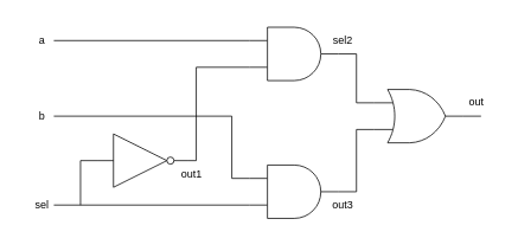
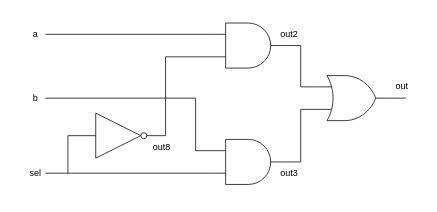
  <mxCell id="0" />
  <mxCell id="1" parent="0" />
  <mxCell id="2" value="" style="rounded=0;whiteSpace=wrap;html=1;fillColor=none;strokeColor=none;" parent="1" vertex="1"><mxGeometry x="20" y="20" width="540" height="240" as="geometry" /></mxCell>
  <mxCell id="3" value="a" style="text;html=1;align=center;verticalAlign=middle;whiteSpace=wrap;rounded=0;" parent="1" vertex="1"><mxGeometry x="42" y="30" width="10" height="30" as="geometry" /></mxCell>
  <mxCell id="4" value="b" style="text;html=1;align=center;verticalAlign=middle;whiteSpace=wrap;rounded=0;" parent="1" vertex="1"><mxGeometry x="42" y="115" width="10" height="30" as="geometry" /></mxCell>
  <mxCell id="5" value="sel" style="text;html=1;align=center;verticalAlign=middle;whiteSpace=wrap;rounded=0;" vertex="1" parent="1"><mxGeometry x="42" y="215" width="10" height="30" as="geometry" /></mxCell>
  <mxCell id="6" value="" style="verticalLabelPosition=bottom;shadow=0;dashed=0;align=center;html=1;verticalAlign=top;shape=mxgraph.electrical.logic_gates.logic_gate;operation=and;" vertex="1" parent="1"><mxGeometry x="280" y="30" width="100" height="60" as="geometry" /></mxCell>
  <mxCell id="7" value="" style="verticalLabelPosition=bottom;shadow=0;dashed=0;align=center;html=1;verticalAlign=top;shape=mxgraph.electrical.logic_gates.inverter_2" vertex="1" parent="1"><mxGeometry x="110" y="150" width="100" height="60" as="geometry" /></mxCell>
  <mxCell id="8" value="" style="verticalLabelPosition=bottom;shadow=0;dashed=0;align=center;html=1;verticalAlign=top;shape=mxgraph.electrical.logic_gates.logic_gate;operation=and;" vertex="1" parent="1"><mxGeometry x="280" y="185" width="100" height="60" as="geometry" /></mxCell>
  <mxCell id="9" value="" style="endArrow=none;html=1;rounded=0;entryX=0;entryY=0.75;entryDx=0;entryDy=0;entryPerimeter=0;" edge="1" parent="1" target="8"><mxGeometry width="50" height="50" relative="1" as="geometry"><mxPoint x="60" y="230" as="sourcePoint" /><mxPoint x="110" y="230" as="targetPoint" /><Array as="points"><mxPoint x="280" y="230" /></Array></mxGeometry></mxCell>
  <mxCell id="10" value="" style="endArrow=none;html=1;rounded=0;entryX=0;entryY=0.5;entryDx=0;entryDy=0;entryPerimeter=0;" edge="1" parent="1" target="7"><mxGeometry width="50" height="50" relative="1" as="geometry"><mxPoint x="90" y="230" as="sourcePoint" /><mxPoint x="100" y="230" as="targetPoint" /><Array as="points"><mxPoint x="90" y="180" /></Array></mxGeometry></mxCell>
  <mxCell id="11" value="" style="endArrow=none;html=1;rounded=0;entryX=0;entryY=0.75;entryDx=0;entryDy=0;entryPerimeter=0;exitX=1;exitY=0.5;exitDx=0;exitDy=0;exitPerimeter=0;" edge="1" parent="1" source="7" target="6"><mxGeometry width="50" height="50" relative="1" as="geometry"><mxPoint x="200" y="150" as="sourcePoint" /><mxPoint x="250" y="100" as="targetPoint" /><Array as="points"><mxPoint x="220" y="180" /><mxPoint x="220" y="75" /></Array></mxGeometry></mxCell>
  <mxCell id="12" value="" style="endArrow=none;html=1;rounded=0;entryX=0;entryY=0.25;entryDx=0;entryDy=0;entryPerimeter=0;" edge="1" parent="1" target="8"><mxGeometry width="50" height="50" relative="1" as="geometry"><mxPoint x="60" y="130" as="sourcePoint" /><mxPoint x="90" y="70" as="targetPoint" /><Array as="points"><mxPoint x="260" y="130" /><mxPoint x="260" y="200" /></Array></mxGeometry></mxCell>
  <mxCell id="13" value="" style="endArrow=none;html=1;rounded=0;entryX=0;entryY=0.25;entryDx=0;entryDy=0;entryPerimeter=0;" edge="1" parent="1" target="6"><mxGeometry width="50" height="50" relative="1" as="geometry"><mxPoint x="60" y="45" as="sourcePoint" /><mxPoint x="200" y="30" as="targetPoint" /><Array as="points"><mxPoint x="280" y="45" /></Array></mxGeometry></mxCell>
  <mxCell id="14" value="" style="verticalLabelPosition=bottom;shadow=0;dashed=0;align=center;html=1;verticalAlign=top;shape=mxgraph.electrical.logic_gates.logic_gate;operation=or;" vertex="1" parent="1"><mxGeometry x="420" y="100" width="100" height="60" as="geometry" /></mxCell>
  <mxCell id="15" value="" style="endArrow=none;html=1;rounded=0;entryX=0;entryY=0.25;entryDx=0;entryDy=0;entryPerimeter=0;exitX=1;exitY=0.5;exitDx=0;exitDy=0;exitPerimeter=0;" edge="1" parent="1" source="6" target="14"><mxGeometry width="50" height="50" relative="1" as="geometry"><mxPoint x="320" y="180" as="sourcePoint" /><mxPoint x="370" y="130" as="targetPoint" /><Array as="points"><mxPoint x="400" y="60" /><mxPoint x="400" y="115" /></Array></mxGeometry></mxCell>
  <mxCell id="16" value="" style="endArrow=none;html=1;rounded=0;entryX=0;entryY=0.75;entryDx=0;entryDy=0;entryPerimeter=0;exitX=1;exitY=0.5;exitDx=0;exitDy=0;exitPerimeter=0;" edge="1" parent="1" source="8" target="14"><mxGeometry width="50" height="50" relative="1" as="geometry"><mxPoint x="390" y="210" as="sourcePoint" /><mxPoint x="440" y="160" as="targetPoint" /><Array as="points"><mxPoint x="400" y="215" /><mxPoint x="400" y="145" /></Array></mxGeometry></mxCell>
  <mxCell id="17" value="" style="endArrow=none;html=1;rounded=0;exitX=1;exitY=0.5;exitDx=0;exitDy=0;exitPerimeter=0;" edge="1" parent="1" source="14"><mxGeometry width="50" height="50" relative="1" as="geometry"><mxPoint x="480" y="220" as="sourcePoint" /><mxPoint x="540" y="130" as="targetPoint" /></mxGeometry></mxCell>
  <mxCell id="18" value="out" style="text;html=1;align=center;verticalAlign=middle;whiteSpace=wrap;rounded=0;" vertex="1" parent="1"><mxGeometry x="530" y="100" width="10" height="30" as="geometry" /></mxCell>
- <mxCell id="19" value="out1" style="text;html=1;align=center;verticalAlign=middle;whiteSpace=wrap;rounded=0;" vertex="1" parent="1"><mxGeometry x="200" y="180" width="30" height="30" as="geometry" /></mxCell>
- <mxCell id="20" value="sel2" style="text;html=1;align=center;verticalAlign=middle;whiteSpace=wrap;rounded=0;" vertex="1" parent="1"><mxGeometry x="370" y="30" width="30" height="30" as="geometry" /></mxCell>
+ <mxCell id="19" value="out8" style="text;html=1;align=center;verticalAlign=middle;whiteSpace=wrap;rounded=0;" vertex="1" parent="1"><mxGeometry x="200" y="180" width="30" height="30" as="geometry" /></mxCell>
+ <mxCell id="20" value="out2" style="text;html=1;align=center;verticalAlign=middle;whiteSpace=wrap;rounded=0;" vertex="1" parent="1"><mxGeometry x="370" y="30" width="30" height="30" as="geometry" /></mxCell>
  <mxCell id="21" value="out3" style="text;html=1;align=center;verticalAlign=middle;whiteSpace=wrap;rounded=0;" vertex="1" parent="1"><mxGeometry x="370" y="215" width="30" height="30" as="geometry" /></mxCell>
